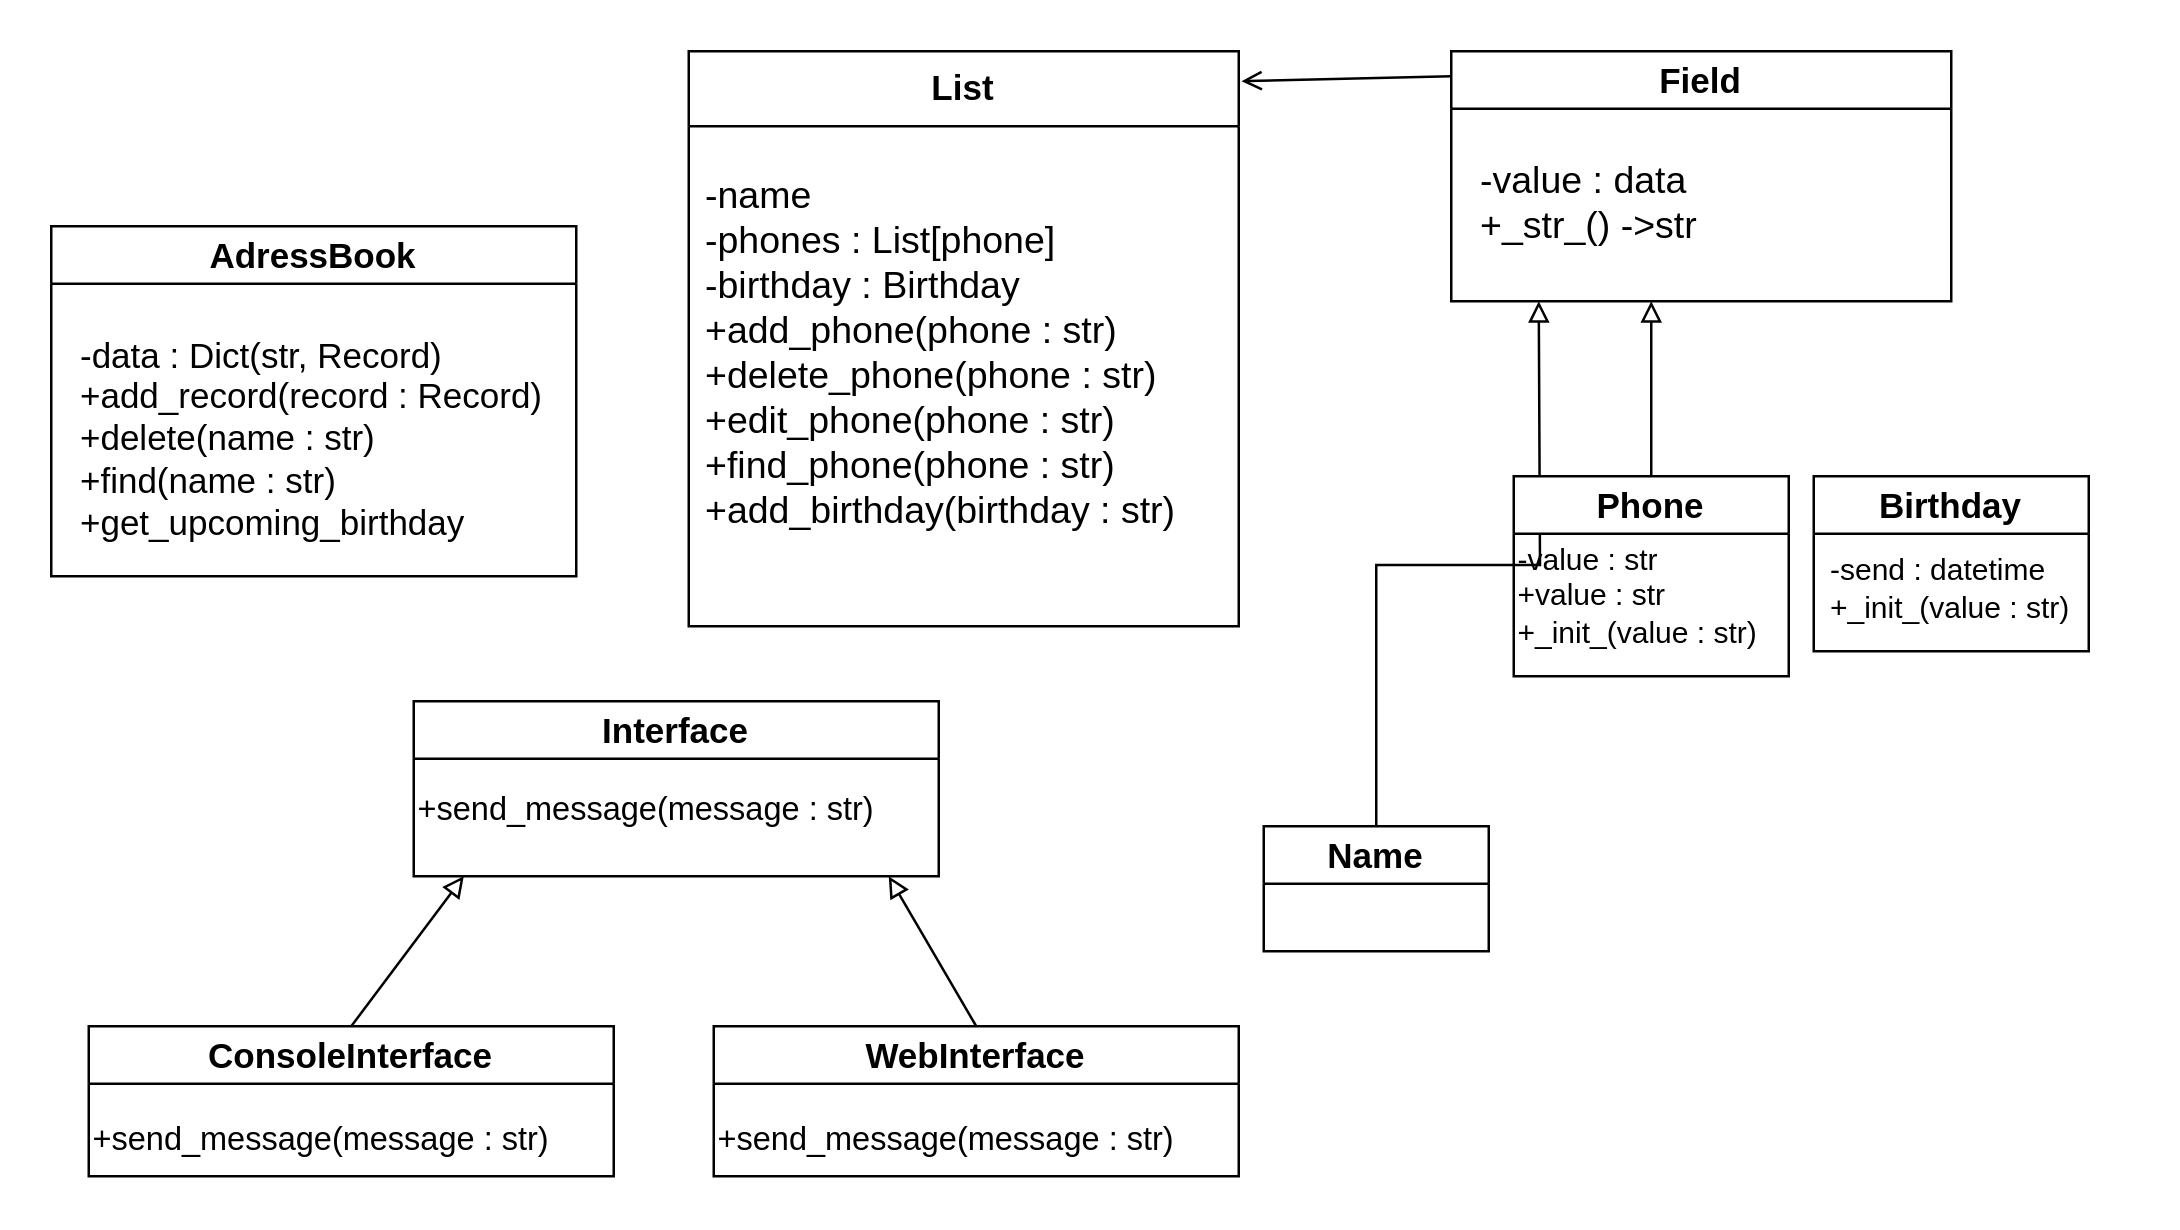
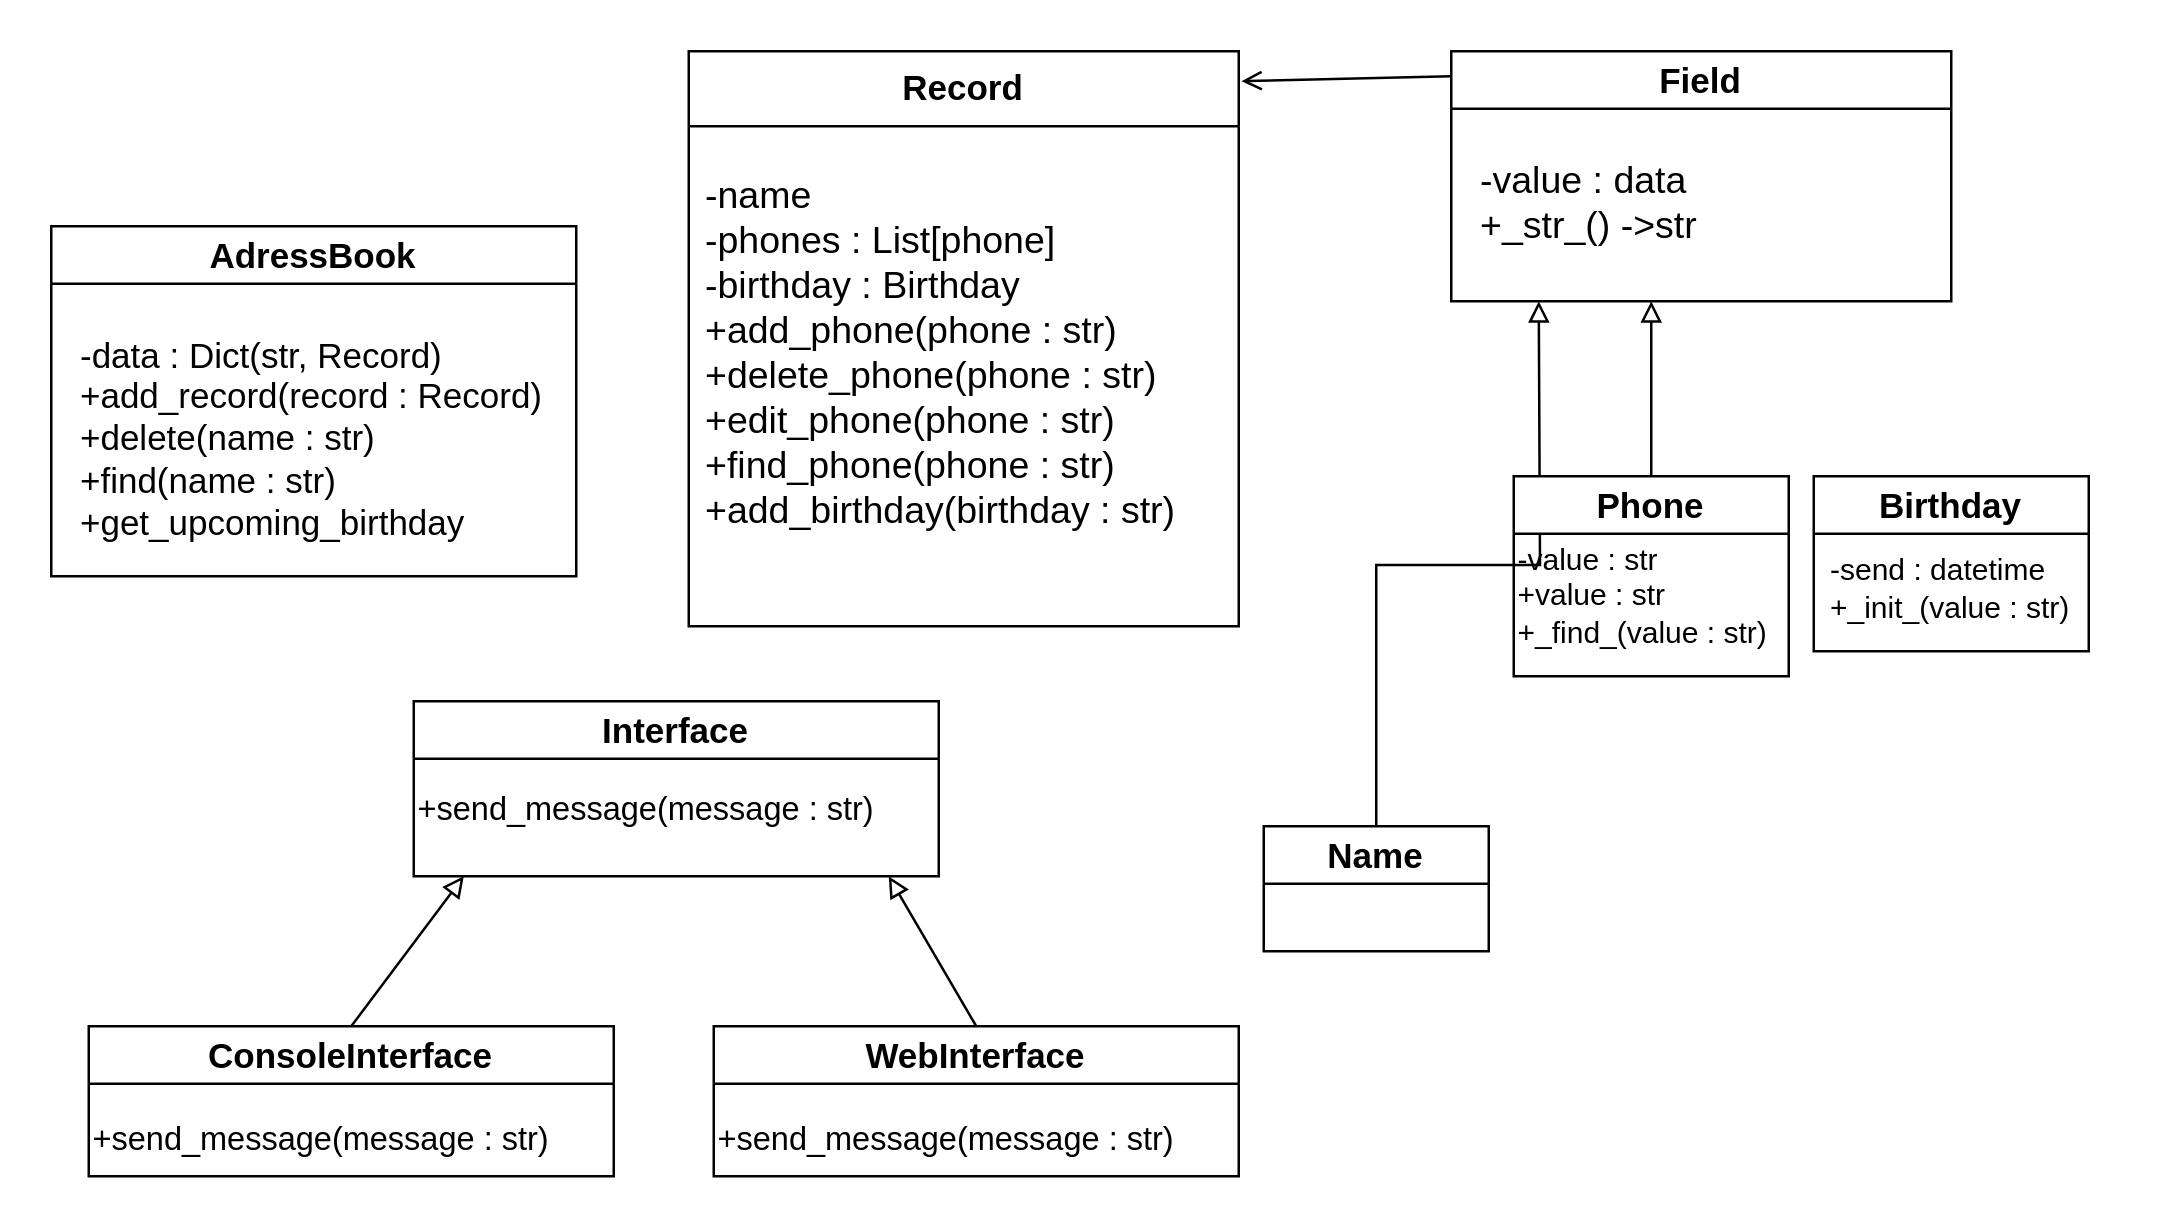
  <mxCell id="0" />
  <mxCell id="1" parent="0" />
  <mxCell id="2" value="&lt;font style=&quot;font-size: 14px;&quot;&gt;AdressBook&lt;/font&gt;" style="swimlane;whiteSpace=wrap;html=1;" vertex="1" parent="1"><mxGeometry x="20" y="90" width="210" height="140" as="geometry" /></mxCell>
  <mxCell id="3" value="-data : Dict(str, Record)&lt;div style=&quot;font-size: 14px;&quot;&gt;+add_record(record : Record)&lt;/div&gt;&lt;div style=&quot;font-size: 14px;&quot;&gt;+delete(name : str)&lt;/div&gt;&lt;div style=&quot;font-size: 14px;&quot;&gt;+find(name : str)&lt;/div&gt;&lt;div style=&quot;font-size: 14px;&quot;&gt;+get_upcoming_birthday&lt;/div&gt;" style="text;html=1;align=left;verticalAlign=middle;resizable=0;points=[];autosize=1;strokeColor=none;fillColor=none;fontSize=14;" vertex="1" parent="2"><mxGeometry x="10" y="35" width="210" height="100" as="geometry" /></mxCell>
- <mxCell id="4" value="&lt;font style=&quot;font-size: 14px;&quot;&gt;List&lt;/font&gt;" style="swimlane;whiteSpace=wrap;html=1;startSize=30;" vertex="1" parent="1"><mxGeometry x="275" y="20" width="220" height="230" as="geometry" /></mxCell>
+ <mxCell id="4" value="&lt;font style=&quot;font-size: 14px;&quot;&gt;Record&lt;/font&gt;" style="swimlane;whiteSpace=wrap;html=1;startSize=30;" vertex="1" parent="1"><mxGeometry x="275" y="20" width="220" height="230" as="geometry" /></mxCell>
  <mxCell id="5" value="-name&lt;div style=&quot;font-size: 15px;&quot;&gt;-phones : List[phone]&lt;/div&gt;&lt;div style=&quot;font-size: 15px;&quot;&gt;-birthday : Birthday&lt;/div&gt;&lt;div style=&quot;font-size: 15px;&quot;&gt;+add_phone(phone : str)&lt;/div&gt;&lt;div style=&quot;font-size: 15px;&quot;&gt;+delete_phone(phone : str)&lt;/div&gt;&lt;div style=&quot;font-size: 15px;&quot;&gt;+edit_phone&lt;span style=&quot;background-color: initial; font-size: 15px;&quot;&gt;(phone : str)&lt;/span&gt;&lt;/div&gt;&lt;div style=&quot;font-size: 15px;&quot;&gt;&lt;span style=&quot;background-color: initial; font-size: 15px;&quot;&gt;+find_phone&lt;/span&gt;&lt;span style=&quot;background-color: initial; font-size: 15px;&quot;&gt;(phone : str)&lt;/span&gt;&lt;/div&gt;&lt;div style=&quot;font-size: 15px;&quot;&gt;&lt;span style=&quot;background-color: initial; font-size: 15px;&quot;&gt;+add_birthday&lt;/span&gt;&lt;span style=&quot;background-color: initial; font-size: 15px;&quot;&gt;(birthday : str)&lt;/span&gt;&lt;/div&gt;" style="text;html=1;align=left;verticalAlign=middle;resizable=0;points=[];autosize=1;strokeColor=none;fillColor=none;fontSize=15;" vertex="1" parent="4"><mxGeometry x="5" y="40" width="210" height="160" as="geometry" /></mxCell>
  <mxCell id="6" value="&lt;font style=&quot;font-size: 14px;&quot;&gt;Field&lt;/font&gt;" style="swimlane;whiteSpace=wrap;html=1;" vertex="1" parent="1"><mxGeometry x="580" y="20" width="200" height="100" as="geometry" /></mxCell>
  <mxCell id="7" value="&lt;font style=&quot;font-size: 15px;&quot;&gt;-value : data&lt;/font&gt;&lt;div style=&quot;font-size: 15px;&quot;&gt;&lt;font style=&quot;font-size: 15px;&quot;&gt;+_str_() -&amp;gt;str&lt;/font&gt;&lt;/div&gt;" style="text;html=1;align=left;verticalAlign=middle;resizable=0;points=[];autosize=1;strokeColor=none;fillColor=none;fontSize=16;" vertex="1" parent="6"><mxGeometry x="10" y="35" width="110" height="50" as="geometry" /></mxCell>
  <mxCell id="8" value="" style="endArrow=open;html=1;rounded=0;entryX=1.005;entryY=0.052;entryDx=0;entryDy=0;entryPerimeter=0;exitX=0;exitY=0.1;exitDx=0;exitDy=0;exitPerimeter=0;" edge="1" parent="1" source="6" target="4"><mxGeometry width="50" height="50" relative="1" as="geometry"><mxPoint x="415" y="310" as="sourcePoint" /><mxPoint x="465" y="260" as="targetPoint" /></mxGeometry></mxCell>
  <mxCell id="9" value="&lt;font style=&quot;font-size: 14px;&quot;&gt;Interface&lt;/font&gt;" style="swimlane;whiteSpace=wrap;html=1;" vertex="1" parent="1"><mxGeometry x="165" y="280" width="210" height="70" as="geometry" /></mxCell>
  <mxCell id="10" value="&lt;font style=&quot;font-size: 13px;&quot;&gt;+send_message(message : str)&lt;/font&gt;" style="text;html=1;align=left;verticalAlign=middle;resizable=0;points=[];autosize=1;strokeColor=none;fillColor=none;" vertex="1" parent="9"><mxGeometry y="28" width="210" height="30" as="geometry" /></mxCell>
  <mxCell id="11" value="&lt;font style=&quot;font-size: 14px;&quot;&gt;ConsoleInterface&lt;/font&gt;" style="swimlane;whiteSpace=wrap;html=1;" vertex="1" parent="1"><mxGeometry x="35" y="410" width="210" height="60" as="geometry" /></mxCell>
  <mxCell id="12" value="+send_message(message : str)" style="text;html=1;align=left;verticalAlign=middle;resizable=0;points=[];autosize=1;strokeColor=none;fillColor=none;fontSize=13;" vertex="1" parent="11"><mxGeometry y="30" width="210" height="30" as="geometry" /></mxCell>
  <mxCell id="13" value="&lt;font style=&quot;font-size: 14px;&quot;&gt;WebInterface&lt;/font&gt;" style="swimlane;whiteSpace=wrap;html=1;" vertex="1" parent="1"><mxGeometry x="285" y="410" width="210" height="60" as="geometry" /></mxCell>
  <mxCell id="14" value="+send_message(message : str)" style="text;html=1;align=left;verticalAlign=middle;resizable=0;points=[];autosize=1;strokeColor=none;fillColor=none;fontSize=13;" vertex="1" parent="13"><mxGeometry y="30" width="210" height="30" as="geometry" /></mxCell>
  <mxCell id="15" value="" style="endArrow=block;html=1;rounded=0;exitX=0.5;exitY=0;exitDx=0;exitDy=0;endFill=0;" edge="1" parent="1" source="13"><mxGeometry width="50" height="50" relative="1" as="geometry"><mxPoint x="355" y="390" as="sourcePoint" /><mxPoint x="355" y="350" as="targetPoint" /></mxGeometry></mxCell>
  <mxCell id="16" style="edgeStyle=orthogonalEdgeStyle;rounded=0;orthogonalLoop=1;jettySize=auto;html=1;exitX=0.5;exitY=0;exitDx=0;exitDy=0;endArrow=block;endFill=0;" edge="1" parent="1" source="17"><mxGeometry relative="1" as="geometry"><mxPoint x="615" y="120" as="targetPoint" /></mxGeometry></mxCell>
  <mxCell id="17" value="&lt;font style=&quot;font-size: 14px;&quot;&gt;Name&lt;/font&gt;" style="swimlane;whiteSpace=wrap;html=1;startSize=23;" vertex="1" parent="1"><mxGeometry x="505" y="330" width="90" height="50" as="geometry" /></mxCell>
  <mxCell id="18" style="edgeStyle=orthogonalEdgeStyle;rounded=0;orthogonalLoop=1;jettySize=auto;html=1;exitX=0.5;exitY=0;exitDx=0;exitDy=0;endArrow=block;endFill=0;" edge="1" parent="1" source="19"><mxGeometry relative="1" as="geometry"><mxPoint x="660" y="120" as="targetPoint" /></mxGeometry></mxCell>
  <mxCell id="19" value="&lt;font style=&quot;font-size: 14px;&quot;&gt;Phone&lt;/font&gt;" style="swimlane;whiteSpace=wrap;html=1;startSize=23;" vertex="1" parent="1"><mxGeometry x="605" y="190" width="110" height="80" as="geometry" /></mxCell>
- <mxCell id="20" value="-value : str&lt;div&gt;+value : str&lt;/div&gt;&lt;div&gt;+_init_(value : str)&lt;br&gt;&lt;div&gt;&lt;br&gt;&lt;/div&gt;&lt;/div&gt;" style="text;html=1;align=left;verticalAlign=middle;resizable=0;points=[];autosize=1;strokeColor=none;fillColor=none;" vertex="1" parent="19"><mxGeometry y="20" width="120" height="70" as="geometry" /></mxCell>
+ <mxCell id="20" value="-value : str&lt;div&gt;+value : str&lt;/div&gt;&lt;div&gt;+_find_(value : str)&lt;br&gt;&lt;div&gt;&lt;br&gt;&lt;/div&gt;&lt;/div&gt;" style="text;html=1;align=left;verticalAlign=middle;resizable=0;points=[];autosize=1;strokeColor=none;fillColor=none;" vertex="1" parent="19"><mxGeometry y="20" width="120" height="70" as="geometry" /></mxCell>
  <mxCell id="21" value="&lt;span style=&quot;font-size: 14px;&quot;&gt;Birthday&lt;/span&gt;" style="swimlane;whiteSpace=wrap;html=1;startSize=23;" vertex="1" parent="1"><mxGeometry x="725" y="190" width="110" height="70" as="geometry" /></mxCell>
  <mxCell id="22" value="-send : datetime&lt;div&gt;+_init_(value : str)&lt;/div&gt;" style="text;html=1;align=left;verticalAlign=middle;resizable=0;points=[];autosize=1;strokeColor=none;fillColor=none;" vertex="1" parent="21"><mxGeometry x="5" y="25" width="120" height="40" as="geometry" /></mxCell>
  <mxCell id="23" value="" style="endArrow=block;html=1;rounded=0;exitX=0.5;exitY=0;exitDx=0;exitDy=0;endFill=0;" edge="1" parent="1" source="11"><mxGeometry width="50" height="50" relative="1" as="geometry"><mxPoint x="165" y="410" as="sourcePoint" /><mxPoint x="185" y="350" as="targetPoint" /></mxGeometry></mxCell>
